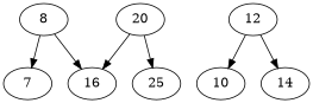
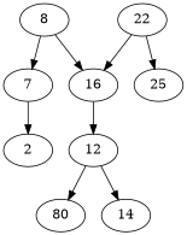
  digraph {
    n1 [label=7]
    8
    16
+   2
    12
-   10
+   10 [label=80]
    14
-   20
+   20 [label=22]
    25
+   n1 -> 2
    8 -> n1
    8 -> 16
+   16 -> 12
    12 -> 10
    12 -> 14
    20 -> 16
    20 -> 25
  }
